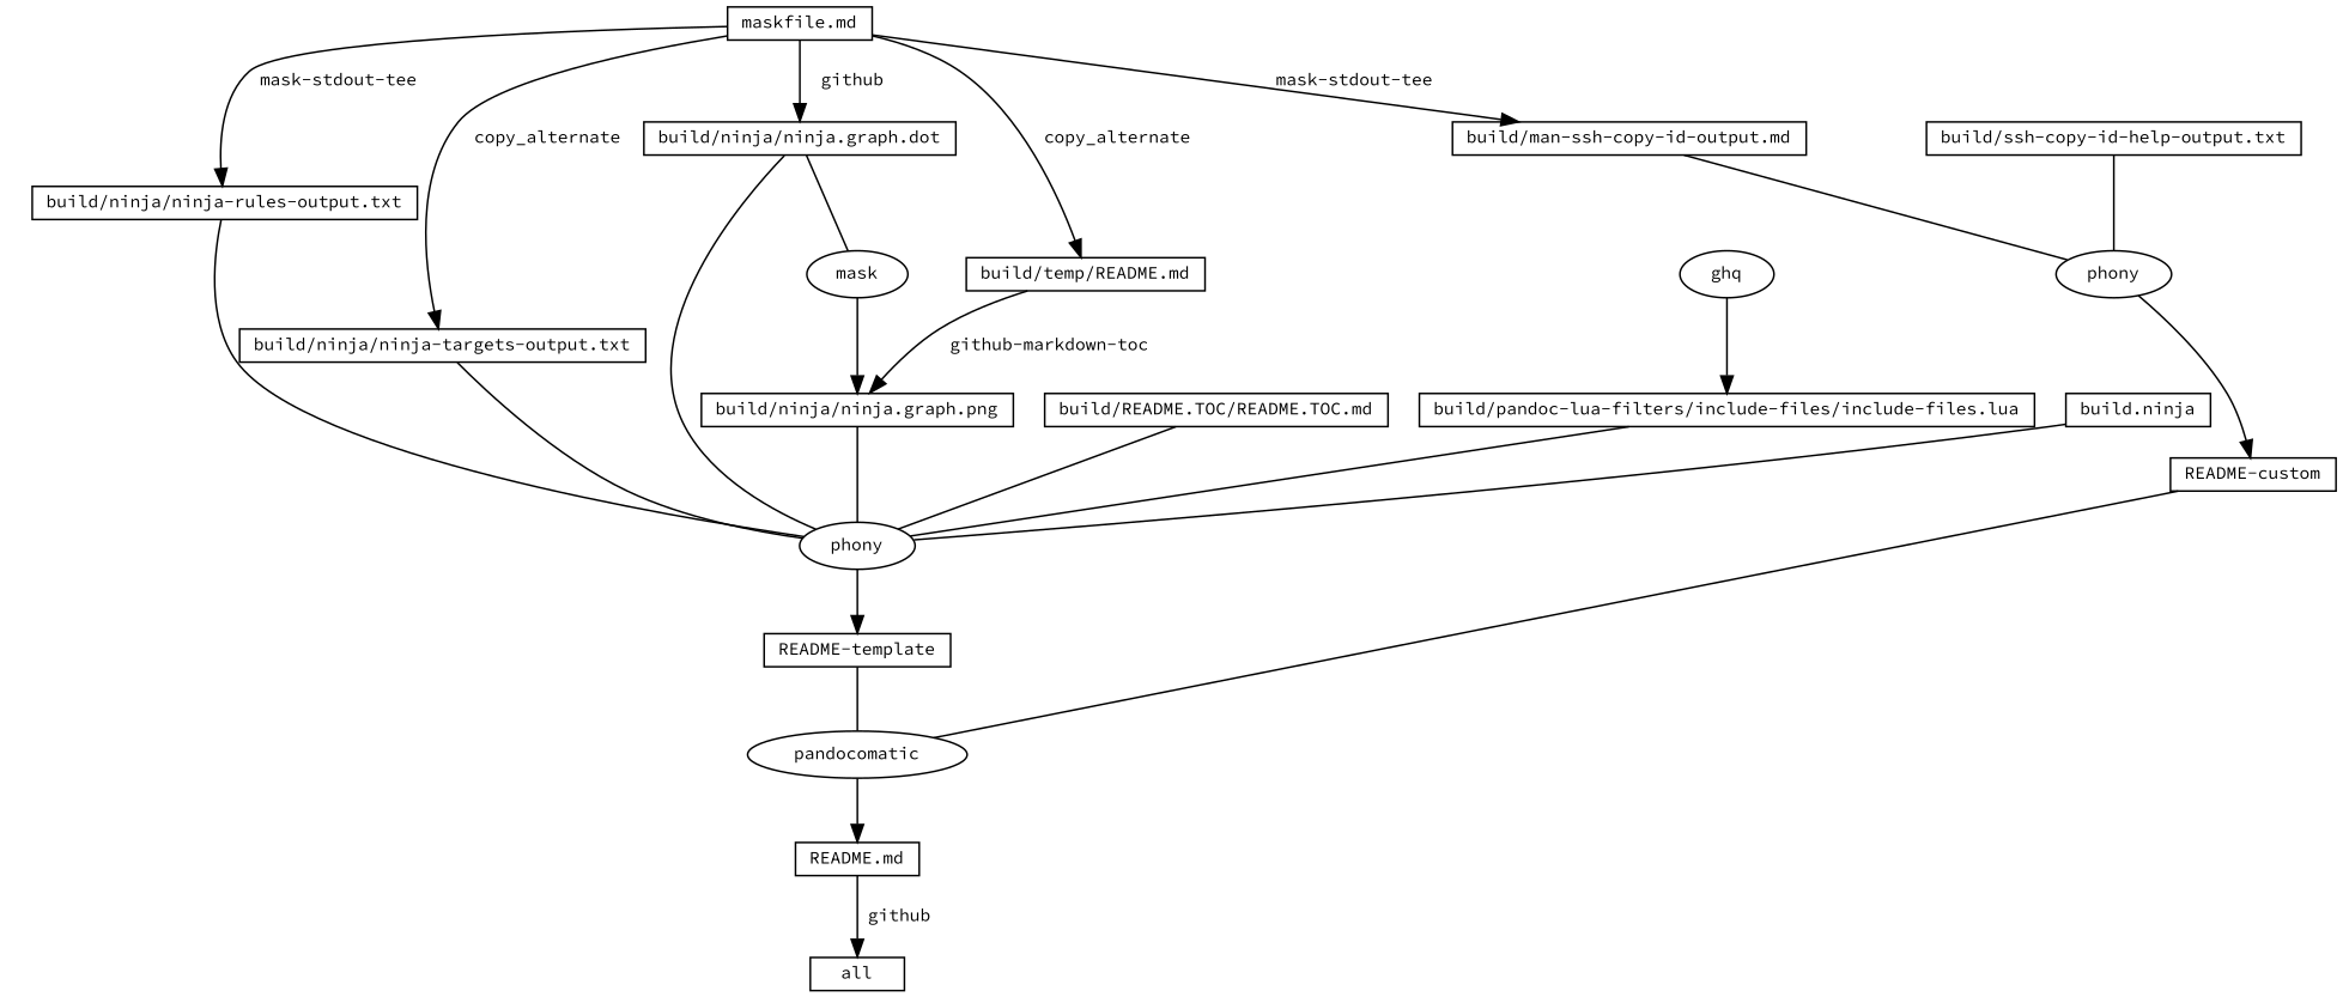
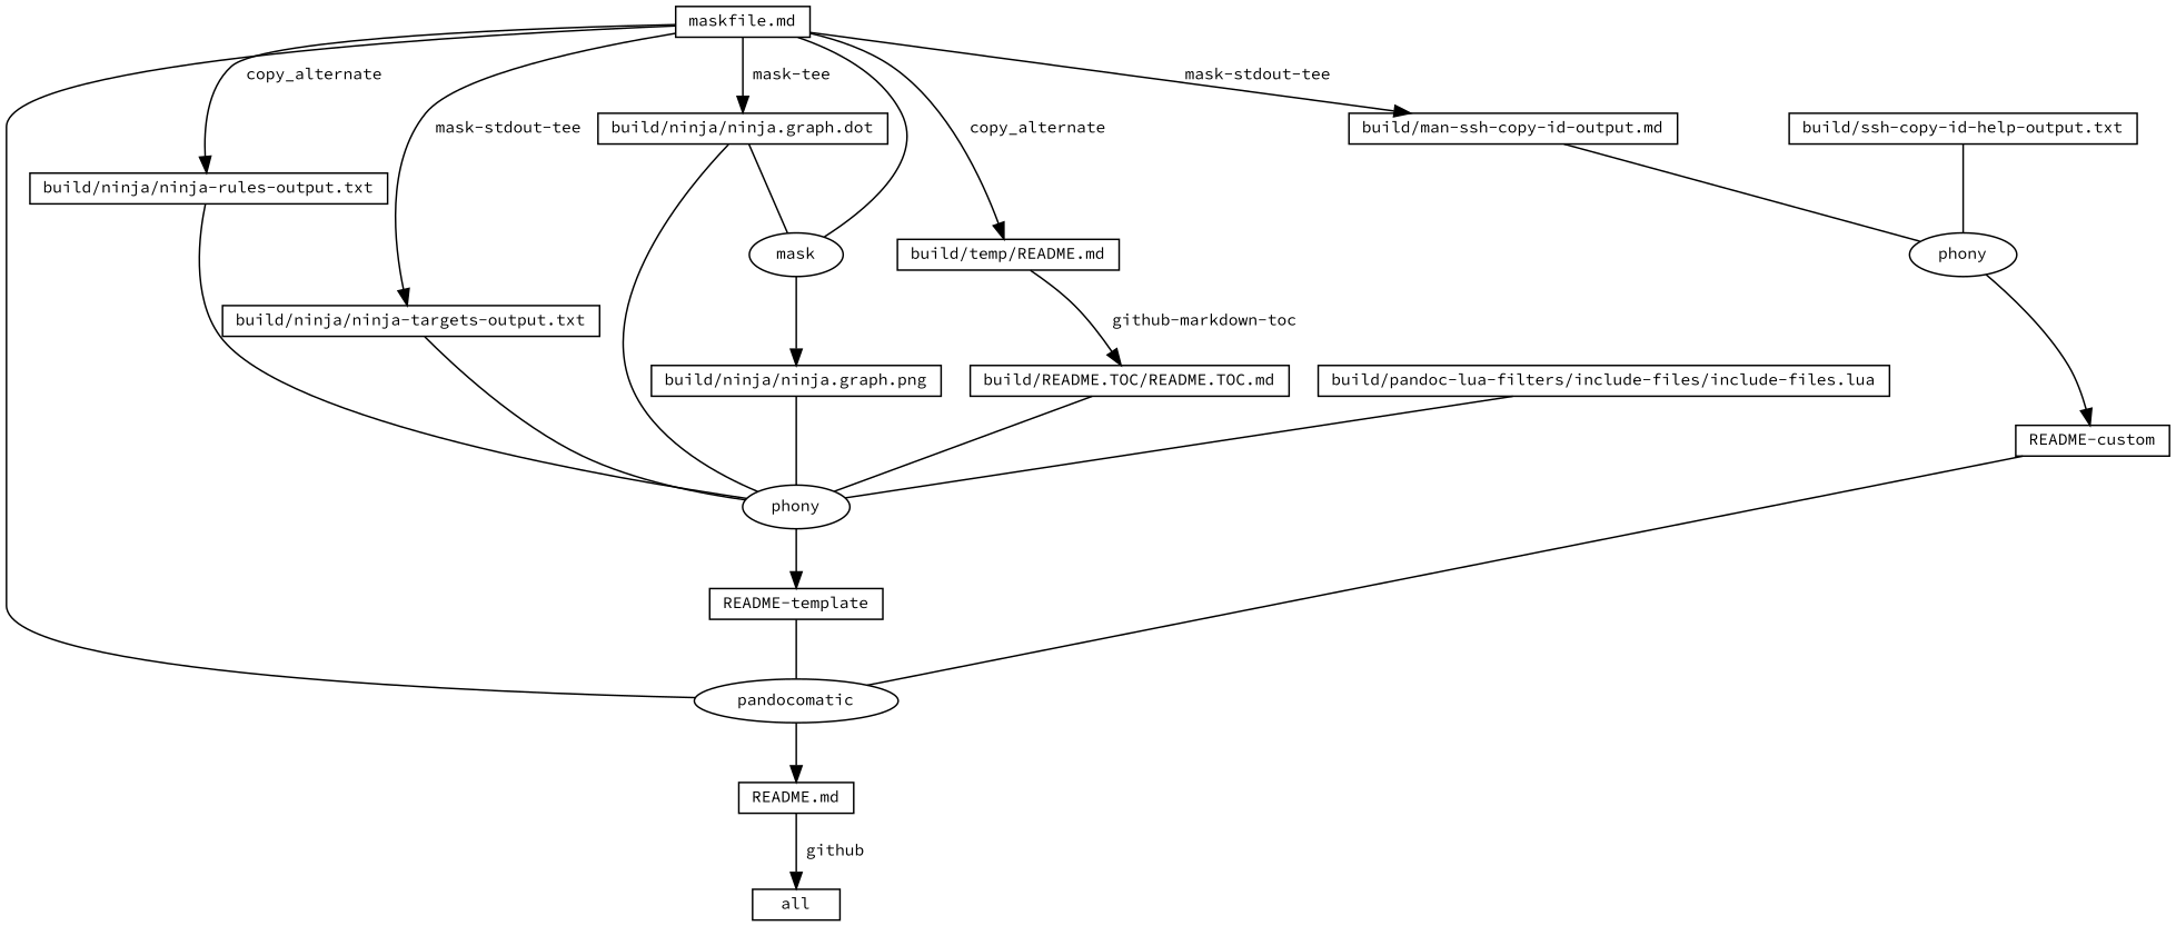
  digraph {
    fontname="Source Code Pro"
    rankdir=TB
    node [fontname="Source Code Pro" fontsize=10 shape=box]
    edge [fontname="Source Code Pro" fontsize=10 arrowhead=none]
    n1 [height=0.25 label=all]
    n2 [height=0.25 label="README.md"]
    n3 [height=0.25 label=pandocomatic shape=ellipse]
    n4 [height=0.25 label="maskfile.md"]
    n5 [height=0.25 label="build/ninja/ninja-rules-output.txt"]
    n6 [height=0.25 label="build/ninja/ninja-targets-output.txt"]
    n7 [height=0.25 label="build/ninja/ninja.graph.dot"]
    n8 [height=0.25 label=mask shape=ellipse]
    n9 [height=0.25 label="build/temp/README.md"]
    n10 [height=0.25 label="build/man-ssh-copy-id-output.md"]
    n11 [height=0.25 label=phony shape=ellipse]
    n12 [height=0.25 label="build/ninja/ninja.graph.png"]
    n13 [height=0.25 label="build/README.TOC/README.TOC.md"]
    n14 [height=0.25 label="build/ssh-copy-id-help-output.txt"]
    n15 [height=0.25 label=phony shape=ellipse]
    n16 [height=0.25 label="README-template"]
    n17 [height=0.25 label="README-custom"]
    n18 [height=0.25 label="build/pandoc-lua-filters/include-files/include-files.lua"]
-   n19 [height=0.25 label="build.ninja"]
-   n20 [height=0.25 label=ghq shape=ellipse]
    n2 -> n1 [label=" github" arrowhead=""]
    n3 -> n2 [arrowhead=""]
-   n4 -> n5 [label=" mask-stdout-tee" arrowhead=""]
-   n4 -> n6 [label=" copy_alternate" arrowhead=""]
-   n4 -> n7 [label=" github" arrowhead=""]
+   n4 -> n3
+   n4 -> n5 [label=" copy_alternate" arrowhead=""]
+   n4 -> n6 [label=" mask-stdout-tee" arrowhead=""]
+   n4 -> n7 [label=" mask-tee" arrowhead=""]
+   n4 -> n8
    n4 -> n9 [label=" copy_alternate" arrowhead=""]
    n4 -> n10 [label=" mask-stdout-tee" arrowhead=""]
    n5 -> n11
    n6 -> n11
    n7 -> n8
    n7 -> n11
    n8 -> n12 [arrowhead=""]
-   n9 -> n12 [label=" github-markdown-toc" arrowhead=""]
+   n9 -> n13 [label=" github-markdown-toc" arrowhead=""]
    n10 -> n15
    n11 -> n16 [arrowhead=""]
    n12 -> n11
    n13 -> n11
    n14 -> n15
    n15 -> n17 [arrowhead=""]
    n16 -> n3
    n17 -> n3
    n18 -> n11
-   n19 -> n11
-   n20 -> n18 [arrowhead=""]
  }
